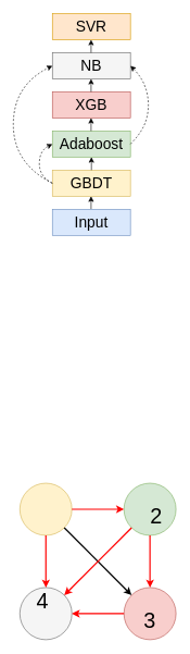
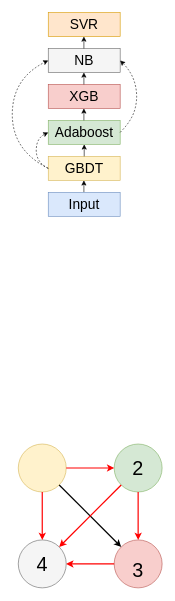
  <mxCell id="0" />
  <mxCell id="1" parent="0" />
  <mxCell id="2" value="" style="rounded=0;whiteSpace=wrap;html=1;fillColor=#ffe6cc;strokeColor=#d79b00;" vertex="1" parent="1"><mxGeometry x="80" y="20" width="120" height="40" as="geometry" /></mxCell>
  <mxCell id="3" value="" style="rounded=0;whiteSpace=wrap;html=1;fillColor=#f5f5f5;strokeColor=#666666;fontColor=#333333;" vertex="1" parent="1"><mxGeometry x="80" y="80" width="120" height="40" as="geometry" /></mxCell>
  <mxCell id="4" value="" style="rounded=0;whiteSpace=wrap;html=1;fillColor=#f8cecc;strokeColor=#b85450;" vertex="1" parent="1"><mxGeometry x="80" y="140" width="120" height="40" as="geometry" /></mxCell>
  <mxCell id="5" value="" style="rounded=0;whiteSpace=wrap;html=1;fillColor=#d5e8d4;strokeColor=#82b366;" vertex="1" parent="1"><mxGeometry x="80" y="200" width="120" height="40" as="geometry" /></mxCell>
  <mxCell id="6" value="" style="rounded=0;whiteSpace=wrap;html=1;fillColor=#fff2cc;strokeColor=#d6b656;" vertex="1" parent="1"><mxGeometry x="80" y="260" width="120" height="40" as="geometry" /></mxCell>
  <mxCell id="7" value="" style="endArrow=classic;html=1;exitX=0.5;exitY=0;exitDx=0;exitDy=0;entryX=0.5;entryY=1;entryDx=0;entryDy=0;" edge="1" parent="1" source="6" target="5"><mxGeometry width="50" height="50" relative="1" as="geometry"><mxPoint x="150" y="210" as="sourcePoint" /><mxPoint x="200" y="160" as="targetPoint" /></mxGeometry></mxCell>
  <mxCell id="8" value="" style="endArrow=classic;html=1;exitX=0.5;exitY=0;exitDx=0;exitDy=0;entryX=0.5;entryY=1;entryDx=0;entryDy=0;" edge="1" parent="1"><mxGeometry width="50" height="50" relative="1" as="geometry"><mxPoint x="139.5" y="200" as="sourcePoint" /><mxPoint x="139.5" y="180" as="targetPoint" /></mxGeometry></mxCell>
  <mxCell id="9" value="" style="endArrow=classic;html=1;exitX=0.5;exitY=0;exitDx=0;exitDy=0;entryX=0.5;entryY=1;entryDx=0;entryDy=0;" edge="1" parent="1"><mxGeometry width="50" height="50" relative="1" as="geometry"><mxPoint x="139.5" y="320" as="sourcePoint" /><mxPoint x="139.5" y="300" as="targetPoint" /></mxGeometry></mxCell>
  <mxCell id="10" value="" style="endArrow=classic;html=1;exitX=0.5;exitY=0;exitDx=0;exitDy=0;entryX=0.5;entryY=1;entryDx=0;entryDy=0;" edge="1" parent="1"><mxGeometry width="50" height="50" relative="1" as="geometry"><mxPoint x="139.5" y="80" as="sourcePoint" /><mxPoint x="139.5" y="60" as="targetPoint" /></mxGeometry></mxCell>
  <mxCell id="11" value="" style="endArrow=classic;html=1;exitX=0.5;exitY=0;exitDx=0;exitDy=0;entryX=0.5;entryY=1;entryDx=0;entryDy=0;" edge="1" parent="1"><mxGeometry width="50" height="50" relative="1" as="geometry"><mxPoint x="139.5" y="140" as="sourcePoint" /><mxPoint x="139.5" y="120" as="targetPoint" /></mxGeometry></mxCell>
  <mxCell id="12" value="" style="rounded=0;whiteSpace=wrap;html=1;fillColor=#dae8fc;strokeColor=#6c8ebf;" vertex="1" parent="1"><mxGeometry x="80" y="320" width="120" height="40" as="geometry" /></mxCell>
  <mxCell id="13" value="&lt;font style=&quot;font-size: 23px&quot;&gt;Input&lt;/font&gt;" style="text;html=1;strokeColor=none;fillColor=none;align=center;verticalAlign=middle;whiteSpace=wrap;rounded=0;" vertex="1" parent="1"><mxGeometry x="120" y="330" width="40" height="20" as="geometry" /></mxCell>
  <mxCell id="14" value="&lt;span style=&quot;font-size: 23px&quot;&gt;GBDT&lt;/span&gt;" style="text;html=1;strokeColor=none;fillColor=none;align=center;verticalAlign=middle;whiteSpace=wrap;rounded=0;" vertex="1" parent="1"><mxGeometry x="120" y="270" width="40" height="20" as="geometry" /></mxCell>
  <mxCell id="15" value="&lt;span style=&quot;font-size: 23px&quot;&gt;Adaboost&lt;br&gt;&lt;/span&gt;" style="text;html=1;strokeColor=none;fillColor=none;align=center;verticalAlign=middle;whiteSpace=wrap;rounded=0;" vertex="1" parent="1"><mxGeometry x="120" y="210" width="40" height="20" as="geometry" /></mxCell>
  <mxCell id="16" value="&lt;span style=&quot;font-size: 23px&quot;&gt;XGB&lt;/span&gt;" style="text;html=1;strokeColor=none;fillColor=none;align=center;verticalAlign=middle;whiteSpace=wrap;rounded=0;" vertex="1" parent="1"><mxGeometry x="120" y="150" width="40" height="20" as="geometry" /></mxCell>
  <mxCell id="17" value="&lt;span style=&quot;font-size: 23px&quot;&gt;NB&lt;/span&gt;" style="text;html=1;strokeColor=none;fillColor=none;align=center;verticalAlign=middle;whiteSpace=wrap;rounded=0;" vertex="1" parent="1"><mxGeometry x="120" y="90" width="40" height="20" as="geometry" /></mxCell>
  <mxCell id="18" value="&lt;span style=&quot;font-size: 23px&quot;&gt;SVR&lt;/span&gt;" style="text;html=1;strokeColor=none;fillColor=none;align=center;verticalAlign=middle;whiteSpace=wrap;rounded=0;" vertex="1" parent="1"><mxGeometry x="120" y="30" width="40" height="20" as="geometry" /></mxCell>
  <mxCell id="19" value="" style="curved=1;endArrow=classic;html=1;dashed=1;entryX=0;entryY=0.5;entryDx=0;entryDy=0;exitX=0;exitY=0.5;exitDx=0;exitDy=0;" edge="1" parent="1" source="6" target="3"><mxGeometry width="50" height="50" relative="1" as="geometry"><mxPoint x="150" y="230" as="sourcePoint" /><mxPoint x="200" y="180" as="targetPoint" /><Array as="points"><mxPoint x="20" y="250" /><mxPoint x="20" y="130" /></Array></mxGeometry></mxCell>
  <mxCell id="20" value="" style="curved=1;endArrow=classic;html=1;dashed=1;entryX=0;entryY=0.5;entryDx=0;entryDy=0;" edge="1" parent="1" target="5"><mxGeometry width="50" height="50" relative="1" as="geometry"><mxPoint x="80" y="280" as="sourcePoint" /><mxPoint x="90" y="110" as="targetPoint" /><Array as="points"><mxPoint x="60" y="270" /><mxPoint x="60" y="230" /></Array></mxGeometry></mxCell>
  <mxCell id="21" value="" style="curved=1;endArrow=classic;html=1;dashed=1;entryX=1;entryY=0.5;entryDx=0;entryDy=0;exitX=1;exitY=0.5;exitDx=0;exitDy=0;shadow=0;" edge="1" parent="1"><mxGeometry width="50" height="50" relative="1" as="geometry"><mxPoint x="200" y="220" as="sourcePoint" /><mxPoint x="200" y="100" as="targetPoint" /><Array as="points"><mxPoint x="220" y="200" /><mxPoint x="230" y="160" /><mxPoint x="220" y="120" /></Array></mxGeometry></mxCell>
  <mxCell id="22" value="" style="ellipse;whiteSpace=wrap;html=1;aspect=fixed;fillColor=#fff2cc;strokeColor=#d6b656;" vertex="1" parent="1"><mxGeometry x="30" y="740" width="80" height="80" as="geometry" /></mxCell>
  <mxCell id="23" value="" style="ellipse;whiteSpace=wrap;html=1;aspect=fixed;fillColor=#d5e8d4;strokeColor=#82b366;" vertex="1" parent="1"><mxGeometry x="190" y="740" width="80" height="80" as="geometry" /></mxCell>
  <mxCell id="24" value="" style="ellipse;whiteSpace=wrap;html=1;aspect=fixed;fillColor=#f8cecc;strokeColor=#b85450;" vertex="1" parent="1"><mxGeometry x="190" y="900" width="80" height="80" as="geometry" /></mxCell>
  <mxCell id="25" value="" style="ellipse;whiteSpace=wrap;html=1;aspect=fixed;fillColor=#f5f5f5;strokeColor=#666666;fontColor=#333333;" vertex="1" parent="1"><mxGeometry x="30" y="900" width="80" height="80" as="geometry" /></mxCell>
  <mxCell id="26" value="" style="endArrow=classic;html=1;shadow=0;exitX=1;exitY=1;exitDx=0;exitDy=0;entryX=0;entryY=0;entryDx=0;entryDy=0;strokeWidth=2;" edge="1" parent="1" source="22" target="24"><mxGeometry width="50" height="50" relative="1" as="geometry"><mxPoint x="250" y="900" as="sourcePoint" /><mxPoint x="300" y="850" as="targetPoint" /></mxGeometry></mxCell>
  <mxCell id="27" value="" style="endArrow=classic;html=1;shadow=0;strokeColor=#FF0000;strokeWidth=2;exitX=1;exitY=0.5;exitDx=0;exitDy=0;entryX=0;entryY=0.5;entryDx=0;entryDy=0;" edge="1" parent="1" source="22" target="23"><mxGeometry width="50" height="50" relative="1" as="geometry"><mxPoint x="250" y="870" as="sourcePoint" /><mxPoint x="300" y="820" as="targetPoint" /></mxGeometry></mxCell>
  <mxCell id="28" value="" style="endArrow=classic;html=1;shadow=0;strokeColor=#FF0000;strokeWidth=2;exitX=0.5;exitY=1;exitDx=0;exitDy=0;entryX=0.5;entryY=0;entryDx=0;entryDy=0;" edge="1" parent="1" source="22" target="25"><mxGeometry width="50" height="50" relative="1" as="geometry"><mxPoint x="250" y="870" as="sourcePoint" /><mxPoint x="300" y="820" as="targetPoint" /></mxGeometry></mxCell>
  <mxCell id="29" value="" style="endArrow=classic;html=1;shadow=0;strokeColor=#FF0000;strokeWidth=2;exitX=0;exitY=1;exitDx=0;exitDy=0;entryX=1;entryY=0;entryDx=0;entryDy=0;" edge="1" parent="1" source="23" target="25"><mxGeometry width="50" height="50" relative="1" as="geometry"><mxPoint x="250" y="960" as="sourcePoint" /><mxPoint x="300" y="910" as="targetPoint" /></mxGeometry></mxCell>
  <mxCell id="30" value="" style="endArrow=classic;html=1;shadow=0;strokeColor=#FF0000;strokeWidth=2;exitX=0.5;exitY=1;exitDx=0;exitDy=0;entryX=0.5;entryY=0;entryDx=0;entryDy=0;" edge="1" parent="1" source="23" target="24"><mxGeometry width="50" height="50" relative="1" as="geometry"><mxPoint x="250" y="900" as="sourcePoint" /><mxPoint x="300" y="850" as="targetPoint" /></mxGeometry></mxCell>
  <mxCell id="31" value="" style="endArrow=classic;html=1;shadow=0;strokeColor=#FF0000;strokeWidth=2;exitX=0;exitY=0.5;exitDx=0;exitDy=0;entryX=1;entryY=0.5;entryDx=0;entryDy=0;" edge="1" parent="1" source="24" target="25"><mxGeometry width="50" height="50" relative="1" as="geometry"><mxPoint x="251.716" y="818.284" as="sourcePoint" /><mxPoint x="108.284" y="961.716" as="targetPoint" /></mxGeometry></mxCell>
- <mxCell id="32" value="&lt;font style=&quot;font-size: 33px&quot;&gt;4&lt;/font&gt;" style="text;html=1;strokeColor=none;fillColor=none;align=center;verticalAlign=middle;whiteSpace=wrap;rounded=0;" vertex="1" parent="1"><mxGeometry x="45" y="910" width="40" height="20" as="geometry" /></mxCell>
+ <mxCell id="32" value="&lt;font style=&quot;font-size: 33px&quot;&gt;4&lt;/font&gt;" style="text;html=1;strokeColor=none;fillColor=none;align=center;verticalAlign=middle;whiteSpace=wrap;rounded=0;" vertex="1" parent="1"><mxGeometry x="50" y="930" width="40" height="20" as="geometry" /></mxCell>
  <mxCell id="33" value="&lt;font style=&quot;font-size: 33px&quot;&gt;3&lt;/font&gt;" style="text;html=1;strokeColor=none;fillColor=none;align=center;verticalAlign=middle;whiteSpace=wrap;rounded=0;" vertex="1" parent="1"><mxGeometry x="210" y="940" width="40" height="20" as="geometry" /></mxCell>
- <mxCell id="34" value="&lt;font style=&quot;font-size: 33px&quot;&gt;2&lt;/font&gt;" style="text;html=1;strokeColor=none;fillColor=none;align=center;verticalAlign=middle;whiteSpace=wrap;rounded=0;" vertex="1" parent="1"><mxGeometry x="220" y="780" width="40" height="20" as="geometry" /></mxCell>
+ <mxCell id="34" value="&lt;font style=&quot;font-size: 33px&quot;&gt;2&lt;/font&gt;" style="text;html=1;strokeColor=none;fillColor=none;align=center;verticalAlign=middle;whiteSpace=wrap;rounded=0;" vertex="1" parent="1"><mxGeometry x="210" y="770" width="40" height="20" as="geometry" /></mxCell>
